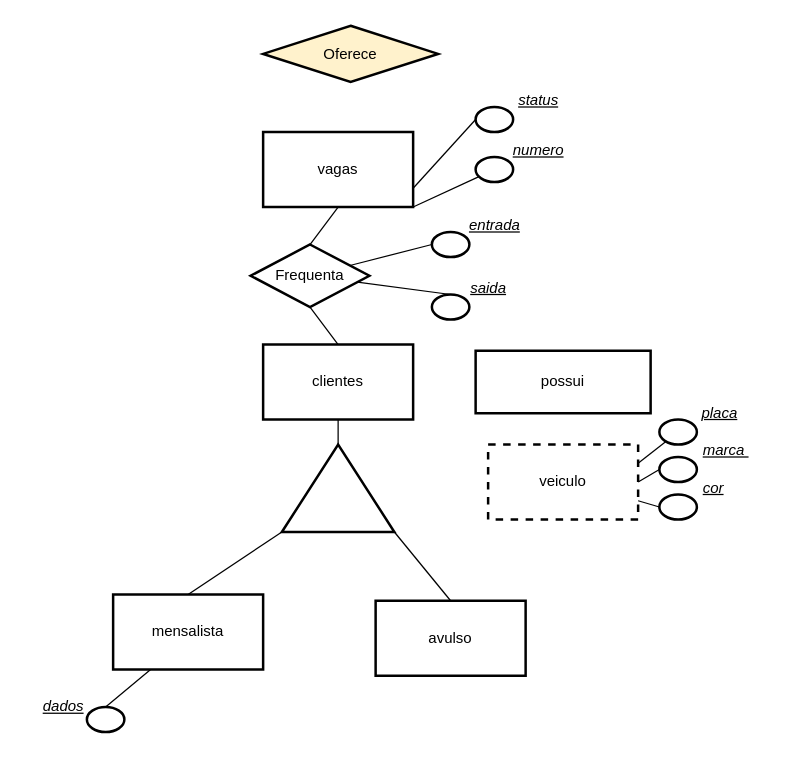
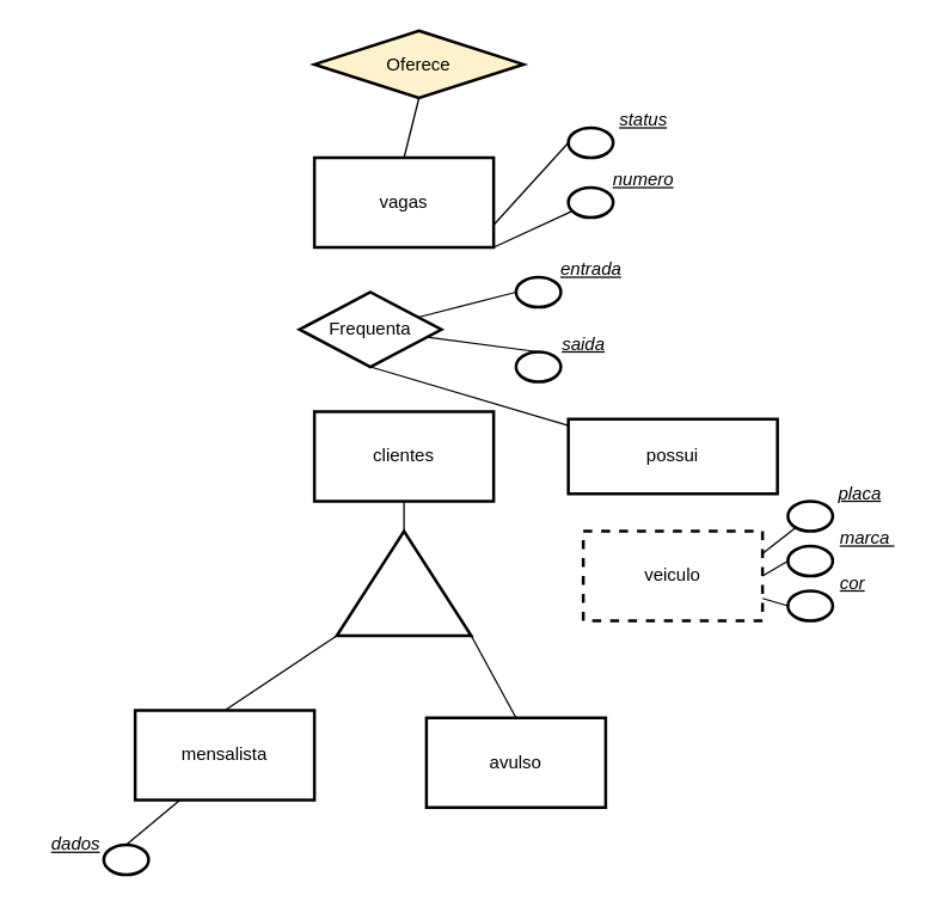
  <mxCell id="0" />
  <mxCell id="1" parent="0" />
  <mxCell id="2" value="Oferece" style="rhombus;whiteSpace=wrap;html=1;strokeColor=default;strokeWidth=2;fillColor=#fff2cc;" vertex="1" parent="1"><mxGeometry x="210" y="20" width="140" height="45" as="geometry" /></mxCell>
  <mxCell id="3" style="edgeStyle=none;sketch=0;orthogonalLoop=1;jettySize=auto;html=1;exitX=1;exitY=0.75;exitDx=0;exitDy=0;entryX=0;entryY=0.5;entryDx=0;entryDy=0;shadow=0;strokeColor=default;startArrow=none;startFill=0;endArrow=none;endFill=0;" edge="1" parent="1" source="7" target="10"><mxGeometry relative="1" as="geometry" /></mxCell>
  <mxCell id="4" style="edgeStyle=none;sketch=0;orthogonalLoop=1;jettySize=auto;html=1;exitX=1;exitY=1;exitDx=0;exitDy=0;shadow=0;strokeColor=default;startArrow=none;startFill=0;endArrow=none;endFill=0;" edge="1" parent="1" source="7" target="12"><mxGeometry relative="1" as="geometry" /></mxCell>
- <mxCell id="6" style="edgeStyle=none;sketch=0;orthogonalLoop=1;jettySize=auto;html=1;exitX=0.5;exitY=1;exitDx=0;exitDy=0;entryX=0.5;entryY=0;entryDx=0;entryDy=0;shadow=0;strokeColor=default;startArrow=none;startFill=0;endArrow=none;endFill=0;" edge="1" parent="1" source="7" target="9"><mxGeometry relative="1" as="geometry" /></mxCell>
+ <mxCell id="5" style="edgeStyle=none;sketch=0;orthogonalLoop=1;jettySize=auto;html=1;exitX=0.5;exitY=0;exitDx=0;exitDy=0;entryX=0.5;entryY=1;entryDx=0;entryDy=0;shadow=0;strokeColor=default;startArrow=none;startFill=0;endArrow=none;endFill=0;" edge="1" parent="1" source="7" target="2"><mxGeometry relative="1" as="geometry" /></mxCell>
  <mxCell id="7" value="vagas" style="rounded=0;whiteSpace=wrap;html=1;strokeColor=default;strokeWidth=2;" vertex="1" parent="1"><mxGeometry x="210" y="105" width="120" height="60" as="geometry" /></mxCell>
- <mxCell id="8" style="edgeStyle=none;sketch=0;orthogonalLoop=1;jettySize=auto;html=1;exitX=0.5;exitY=1;exitDx=0;exitDy=0;entryX=0.5;entryY=0;entryDx=0;entryDy=0;shadow=0;strokeColor=default;startArrow=none;startFill=0;endArrow=none;endFill=0;" edge="1" parent="1" source="9" target="15"><mxGeometry relative="1" as="geometry" /></mxCell>
+ <mxCell id="8" style="edgeStyle=none;sketch=0;orthogonalLoop=1;jettySize=auto;html=1;exitX=0.5;exitY=1;exitDx=0;exitDy=0;shadow=0;strokeColor=default;startArrow=none;startFill=0;endArrow=none;endFill=0;" edge="1" parent="1" source="9" target="22"><mxGeometry relative="1" as="geometry" /></mxCell>
  <mxCell id="9" value="Frequenta" style="rhombus;whiteSpace=wrap;html=1;strokeColor=default;strokeWidth=2;" vertex="1" parent="1"><mxGeometry x="200" y="195" width="95" height="50" as="geometry" /></mxCell>
  <mxCell id="10" value="" style="ellipse;whiteSpace=wrap;html=1;strokeColor=default;strokeWidth=2;" vertex="1" parent="1"><mxGeometry x="380" y="85" width="30" height="20" as="geometry" /></mxCell>
  <mxCell id="11" value="&lt;i&gt;&lt;u&gt;status&lt;/u&gt;&lt;/i&gt;" style="text;html=1;align=center;verticalAlign=middle;resizable=0;points=[];autosize=1;strokeColor=none;fillColor=none;" vertex="1" parent="1"><mxGeometry x="400" y="65" width="60" height="30" as="geometry" /></mxCell>
  <mxCell id="12" value="" style="ellipse;whiteSpace=wrap;html=1;strokeColor=default;strokeWidth=2;" vertex="1" parent="1"><mxGeometry x="380" y="125" width="30" height="20" as="geometry" /></mxCell>
  <mxCell id="13" value="&lt;i&gt;&lt;u&gt;numero&lt;/u&gt;&lt;/i&gt;" style="text;html=1;align=center;verticalAlign=middle;resizable=0;points=[];autosize=1;strokeColor=none;fillColor=none;" vertex="1" parent="1"><mxGeometry x="400" y="105" width="60" height="30" as="geometry" /></mxCell>
  <mxCell id="14" style="edgeStyle=none;sketch=0;orthogonalLoop=1;jettySize=auto;html=1;exitX=0.5;exitY=1;exitDx=0;exitDy=0;entryX=0;entryY=0;entryDx=45;entryDy=0;entryPerimeter=0;shadow=0;strokeColor=default;startArrow=none;startFill=0;endArrow=none;endFill=0;" edge="1" parent="1" source="15" target="16"><mxGeometry relative="1" as="geometry" /></mxCell>
  <mxCell id="15" value="clientes" style="rounded=0;whiteSpace=wrap;html=1;strokeColor=default;strokeWidth=2;" vertex="1" parent="1"><mxGeometry x="210" y="275" width="120" height="60" as="geometry" /></mxCell>
  <mxCell id="16" value="" style="verticalLabelPosition=bottom;verticalAlign=top;html=1;shape=mxgraph.basic.acute_triangle;dx=0.5;strokeColor=default;strokeWidth=2;" vertex="1" parent="1"><mxGeometry x="225" y="355" width="90" height="70" as="geometry" /></mxCell>
  <mxCell id="17" style="edgeStyle=none;sketch=0;orthogonalLoop=1;jettySize=auto;html=1;exitX=0.5;exitY=0;exitDx=0;exitDy=0;entryX=0;entryY=1;entryDx=0;entryDy=0;entryPerimeter=0;shadow=0;strokeColor=default;startArrow=none;startFill=0;endArrow=none;endFill=0;" edge="1" parent="1" source="19" target="16"><mxGeometry relative="1" as="geometry" /></mxCell>
  <mxCell id="18" style="edgeStyle=none;sketch=0;orthogonalLoop=1;jettySize=auto;html=1;exitX=0.25;exitY=1;exitDx=0;exitDy=0;entryX=0.5;entryY=0;entryDx=0;entryDy=0;shadow=0;strokeColor=default;startArrow=none;startFill=0;endArrow=none;endFill=0;" edge="1" parent="1" source="19" target="33"><mxGeometry relative="1" as="geometry" /></mxCell>
  <mxCell id="19" value="mensalista" style="rounded=0;whiteSpace=wrap;html=1;strokeColor=default;strokeWidth=2;" vertex="1" parent="1"><mxGeometry x="90" y="475" width="120" height="60" as="geometry" /></mxCell>
  <mxCell id="20" style="edgeStyle=none;sketch=0;orthogonalLoop=1;jettySize=auto;html=1;exitX=0.5;exitY=0;exitDx=0;exitDy=0;entryX=1;entryY=1;entryDx=0;entryDy=0;entryPerimeter=0;shadow=0;strokeColor=default;startArrow=none;startFill=0;endArrow=none;endFill=0;" edge="1" parent="1" source="21" target="16"><mxGeometry relative="1" as="geometry" /></mxCell>
- <mxCell id="21" value="avulso" style="rounded=0;whiteSpace=wrap;html=1;strokeColor=default;strokeWidth=2;" vertex="1" parent="1"><mxGeometry x="300" y="480" width="120" height="60" as="geometry" /></mxCell>
+ <mxCell id="21" value="avulso" style="rounded=0;whiteSpace=wrap;html=1;strokeColor=default;strokeWidth=2;" vertex="1" parent="1"><mxGeometry x="285" y="480" width="120" height="60" as="geometry" /></mxCell>
  <mxCell id="22" value="possui" style="whiteSpace=wrap;html=1;strokeColor=default;strokeWidth=2;rounded=0;" vertex="1" parent="1"><mxGeometry x="380" y="280" width="140" height="50" as="geometry" /></mxCell>
  <mxCell id="23" style="edgeStyle=none;sketch=0;orthogonalLoop=1;jettySize=auto;html=1;exitX=1;exitY=0.25;exitDx=0;exitDy=0;shadow=0;strokeColor=default;startArrow=none;startFill=0;endArrow=none;endFill=0;" edge="1" parent="1" source="24" target="25"><mxGeometry relative="1" as="geometry" /></mxCell>
  <mxCell id="24" value="veiculo" style="rounded=0;whiteSpace=wrap;html=1;strokeColor=default;strokeWidth=2;dashed=1;" vertex="1" parent="1"><mxGeometry x="390" y="355" width="120" height="60" as="geometry" /></mxCell>
  <mxCell id="25" value="" style="ellipse;whiteSpace=wrap;html=1;strokeColor=default;strokeWidth=2;" vertex="1" parent="1"><mxGeometry x="527" y="335" width="30" height="20" as="geometry" /></mxCell>
  <mxCell id="26" value="&lt;u&gt;&lt;i&gt;placa&lt;/i&gt;&lt;/u&gt;" style="text;html=1;align=center;verticalAlign=middle;resizable=0;points=[];autosize=1;strokeColor=none;fillColor=none;" vertex="1" parent="1"><mxGeometry x="550" y="315" width="50" height="30" as="geometry" /></mxCell>
  <mxCell id="27" style="edgeStyle=none;sketch=0;orthogonalLoop=1;jettySize=auto;html=1;exitX=0;exitY=0.5;exitDx=0;exitDy=0;entryX=1;entryY=0.5;entryDx=0;entryDy=0;shadow=0;strokeColor=default;startArrow=none;startFill=0;endArrow=none;endFill=0;" edge="1" parent="1" source="28" target="24"><mxGeometry relative="1" as="geometry" /></mxCell>
  <mxCell id="28" value="" style="ellipse;whiteSpace=wrap;html=1;strokeColor=default;strokeWidth=2;" vertex="1" parent="1"><mxGeometry x="527" y="365" width="30" height="20" as="geometry" /></mxCell>
  <mxCell id="29" style="edgeStyle=none;sketch=0;orthogonalLoop=1;jettySize=auto;html=1;exitX=0;exitY=0.5;exitDx=0;exitDy=0;entryX=1;entryY=0.75;entryDx=0;entryDy=0;shadow=0;strokeColor=default;startArrow=none;startFill=0;endArrow=none;endFill=0;" edge="1" parent="1" source="30" target="24"><mxGeometry relative="1" as="geometry" /></mxCell>
  <mxCell id="30" value="" style="ellipse;whiteSpace=wrap;html=1;strokeColor=default;strokeWidth=2;" vertex="1" parent="1"><mxGeometry x="527" y="395" width="30" height="20" as="geometry" /></mxCell>
  <mxCell id="31" value="&lt;u&gt;&lt;i&gt;marca&amp;nbsp;&lt;/i&gt;&lt;/u&gt;" style="text;html=1;align=center;verticalAlign=middle;resizable=0;points=[];autosize=1;strokeColor=none;fillColor=none;" vertex="1" parent="1"><mxGeometry x="550" y="345" width="60" height="30" as="geometry" /></mxCell>
  <mxCell id="32" value="&lt;u&gt;&lt;i&gt;cor&lt;/i&gt;&lt;/u&gt;" style="text;html=1;align=center;verticalAlign=middle;resizable=0;points=[];autosize=1;strokeColor=none;fillColor=none;" vertex="1" parent="1"><mxGeometry x="550" y="375" width="40" height="30" as="geometry" /></mxCell>
  <mxCell id="33" value="" style="ellipse;whiteSpace=wrap;html=1;strokeColor=default;strokeWidth=2;" vertex="1" parent="1"><mxGeometry x="69" y="565" width="30" height="20" as="geometry" /></mxCell>
  <mxCell id="34" value="&lt;i&gt;&lt;u&gt;dados&lt;/u&gt;&lt;/i&gt;" style="text;html=1;align=center;verticalAlign=middle;resizable=0;points=[];autosize=1;strokeColor=none;fillColor=none;" vertex="1" parent="1"><mxGeometry x="20" y="550" width="60" height="30" as="geometry" /></mxCell>
  <mxCell id="35" style="edgeStyle=none;sketch=0;orthogonalLoop=1;jettySize=auto;html=1;exitX=0;exitY=0.5;exitDx=0;exitDy=0;shadow=0;strokeColor=default;startArrow=none;startFill=0;endArrow=none;endFill=0;" edge="1" parent="1" source="36" target="9"><mxGeometry relative="1" as="geometry" /></mxCell>
  <mxCell id="36" value="" style="ellipse;whiteSpace=wrap;html=1;strokeColor=default;strokeWidth=2;" vertex="1" parent="1"><mxGeometry x="345" y="185" width="30" height="20" as="geometry" /></mxCell>
  <mxCell id="37" value="&lt;i&gt;&lt;u&gt;entrada&lt;/u&gt;&lt;/i&gt;" style="text;html=1;align=center;verticalAlign=middle;resizable=0;points=[];autosize=1;strokeColor=none;fillColor=none;" vertex="1" parent="1"><mxGeometry x="365" y="165" width="60" height="30" as="geometry" /></mxCell>
  <mxCell id="38" style="edgeStyle=none;sketch=0;orthogonalLoop=1;jettySize=auto;html=1;exitX=0.5;exitY=0;exitDx=0;exitDy=0;shadow=0;strokeColor=default;startArrow=none;startFill=0;endArrow=none;endFill=0;" edge="1" parent="1" source="39" target="9"><mxGeometry relative="1" as="geometry" /></mxCell>
  <mxCell id="39" value="" style="ellipse;whiteSpace=wrap;html=1;strokeColor=default;strokeWidth=2;" vertex="1" parent="1"><mxGeometry x="345" y="235" width="30" height="20" as="geometry" /></mxCell>
  <mxCell id="40" value="&lt;i&gt;&lt;u&gt;saida&lt;/u&gt;&lt;/i&gt;" style="text;html=1;align=center;verticalAlign=middle;resizable=0;points=[];autosize=1;strokeColor=none;fillColor=none;" vertex="1" parent="1"><mxGeometry x="365" y="215" width="50" height="30" as="geometry" /></mxCell>
